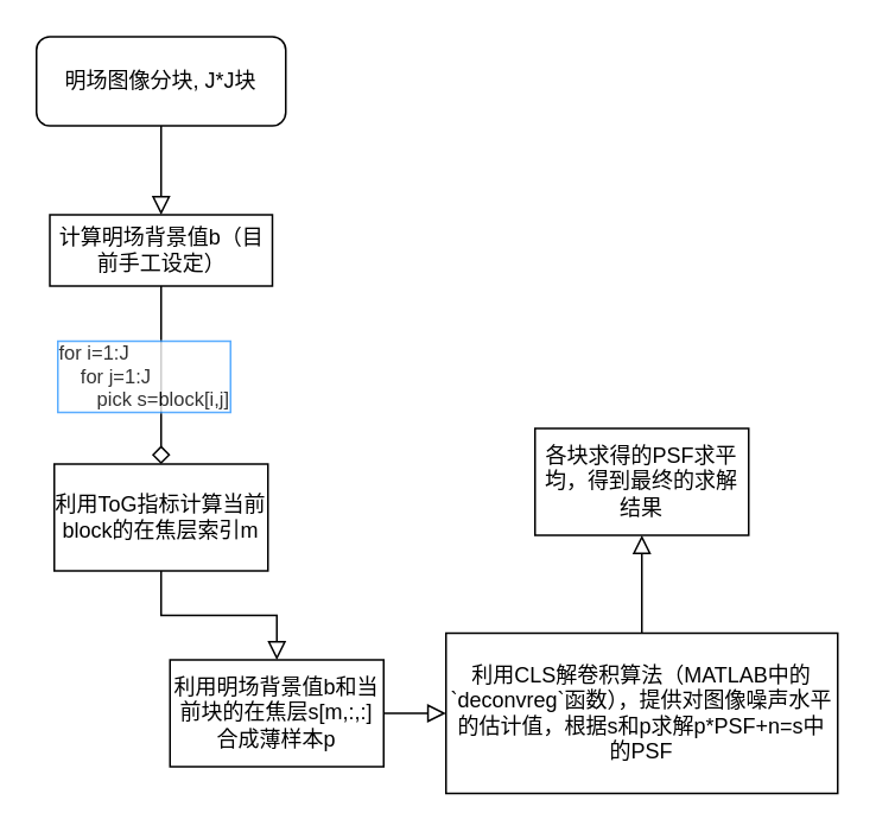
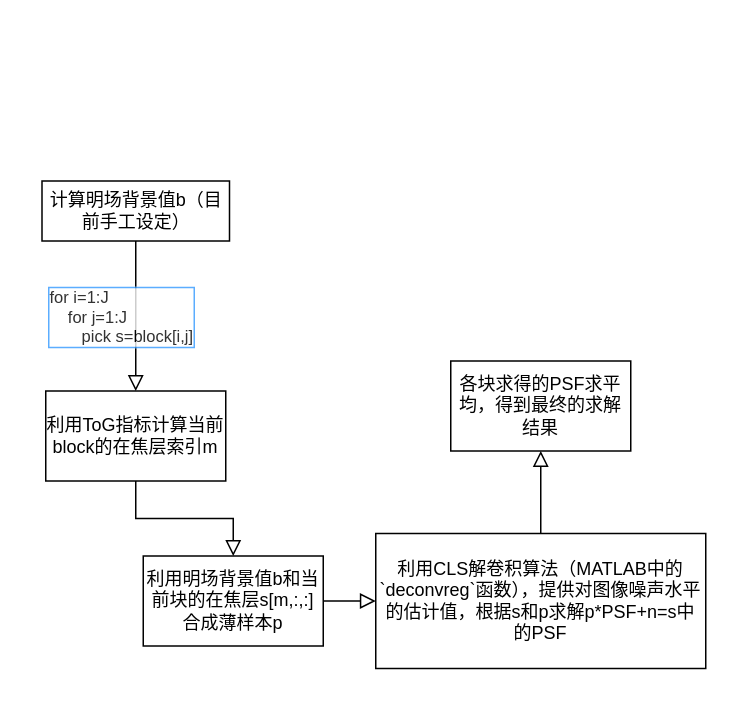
  <mxCell id="0" />
  <mxCell id="1" parent="0" />
- <mxCell id="2" value="" style="rounded=0;html=1;jettySize=auto;orthogonalLoop=1;fontSize=11;endArrow=diamond;endFill=0;endSize=8;strokeWidth=1;shadow=0;labelBackgroundColor=none;edgeStyle=orthogonalEdgeStyle;entryX=0.5;entryY=0;entryDx=0;entryDy=0;exitX=0.5;exitY=1;exitDx=0;exitDy=0;" parent="1" source="8" target="7" edge="1"><mxGeometry relative="1" as="geometry"><mxPoint x="90" y="160" as="sourcePoint" /><mxPoint x="90" y="250" as="targetPoint" /></mxGeometry></mxCell>
+ <mxCell id="2" value="" style="rounded=0;html=1;jettySize=auto;orthogonalLoop=1;fontSize=11;endArrow=block;endFill=0;endSize=8;strokeWidth=1;shadow=0;labelBackgroundColor=none;edgeStyle=orthogonalEdgeStyle;entryX=0.5;entryY=0;entryDx=0;entryDy=0;exitX=0.5;exitY=1;exitDx=0;exitDy=0;" parent="1" source="8" target="7" edge="1"><mxGeometry relative="1" as="geometry"><mxPoint x="90" y="160" as="sourcePoint" /><mxPoint x="90" y="250" as="targetPoint" /></mxGeometry></mxCell>
  <mxCell id="3" value="for i=1:J&lt;div&gt;&amp;nbsp; &amp;nbsp; for j=1:J&lt;/div&gt;&lt;div&gt;&amp;nbsp; &amp;nbsp; &amp;nbsp; &amp;nbsp;pick s=block[i,j]&lt;/div&gt;" style="edgeLabel;html=1;align=left;verticalAlign=middle;resizable=0;points=[];labelBorderColor=#3399FF;textShadow=0;textOpacity=80;" vertex="1" connectable="0" parent="2"><mxGeometry x="-0.149" y="-3" relative="1" as="geometry"><mxPoint x="-57" y="7" as="offset" /></mxGeometry></mxCell>
- <mxCell id="4" value="" style="edgeStyle=orthogonalEdgeStyle;rounded=0;orthogonalLoop=1;jettySize=auto;html=1;endArrow=block;endFill=0;endSize=8;" edge="1" parent="1" source="5" target="8"><mxGeometry relative="1" as="geometry" /></mxCell>
- <mxCell id="5" value="明场图像分块, J*J块" style="rounded=1;whiteSpace=wrap;html=1;fontSize=12;glass=0;strokeWidth=1;shadow=0;" parent="1" vertex="1"><mxGeometry x="20" y="20" width="140" height="50" as="geometry" /></mxCell>
  <mxCell id="6" value="" style="edgeStyle=orthogonalEdgeStyle;rounded=0;orthogonalLoop=1;jettySize=auto;html=1;endSize=8;endArrow=block;endFill=0;" edge="1" parent="1" source="7" target="10"><mxGeometry relative="1" as="geometry" /></mxCell>
  <mxCell id="7" value="利用ToG指标计算当前block的在焦层索引m" style="rounded=0;whiteSpace=wrap;html=1;" vertex="1" parent="1"><mxGeometry x="30" y="260" width="120" height="60" as="geometry" /></mxCell>
  <mxCell id="8" value="计算明场背景值b（目前手工设定）" style="rounded=0;whiteSpace=wrap;html=1;" vertex="1" parent="1"><mxGeometry x="27.5" y="120" width="125" height="40" as="geometry" /></mxCell>
  <mxCell id="9" value="" style="edgeStyle=orthogonalEdgeStyle;rounded=0;orthogonalLoop=1;jettySize=auto;html=1;endSize=8;endArrow=block;endFill=0;" edge="1" parent="1" source="10" target="12"><mxGeometry relative="1" as="geometry" /></mxCell>
  <mxCell id="10" value="利用明场背景值b和当前块的在焦层s[m,:,:]合成薄样本p" style="rounded=0;whiteSpace=wrap;html=1;" vertex="1" parent="1"><mxGeometry x="95" y="370" width="120" height="60" as="geometry" /></mxCell>
  <mxCell id="11" value="" style="edgeStyle=orthogonalEdgeStyle;rounded=0;orthogonalLoop=1;jettySize=auto;html=1;endSize=8;endArrow=block;endFill=0;" edge="1" parent="1" source="12" target="13"><mxGeometry relative="1" as="geometry"><Array as="points"><mxPoint x="370" y="290" /><mxPoint x="370" y="290" /></Array></mxGeometry></mxCell>
  <mxCell id="12" value="利用CLS解卷积算法（MATLAB中的`deconvreg`函数），提供对图像噪声水平的估计值，根据s和p求解p*PSF+n=s中的PSF" style="rounded=0;whiteSpace=wrap;html=1;" vertex="1" parent="1"><mxGeometry x="250" y="355" width="220" height="90" as="geometry" /></mxCell>
  <mxCell id="13" value="各块求得的PSF求平均，得到最终的求解结果" style="rounded=0;whiteSpace=wrap;html=1;" vertex="1" parent="1"><mxGeometry x="300" y="240" width="120" height="60" as="geometry" /></mxCell>
